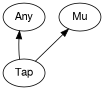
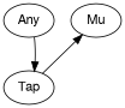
  digraph {
    rankdir=BT
    splines=polyline
    node [color="#000000" fontcolor="#000000" fontname=FreeSans]
    edge [color="#000000"]
    Tap
    Any
    Mu
-   Tap -> Any
+   Any -> Tap
    Tap -> Mu
  }
